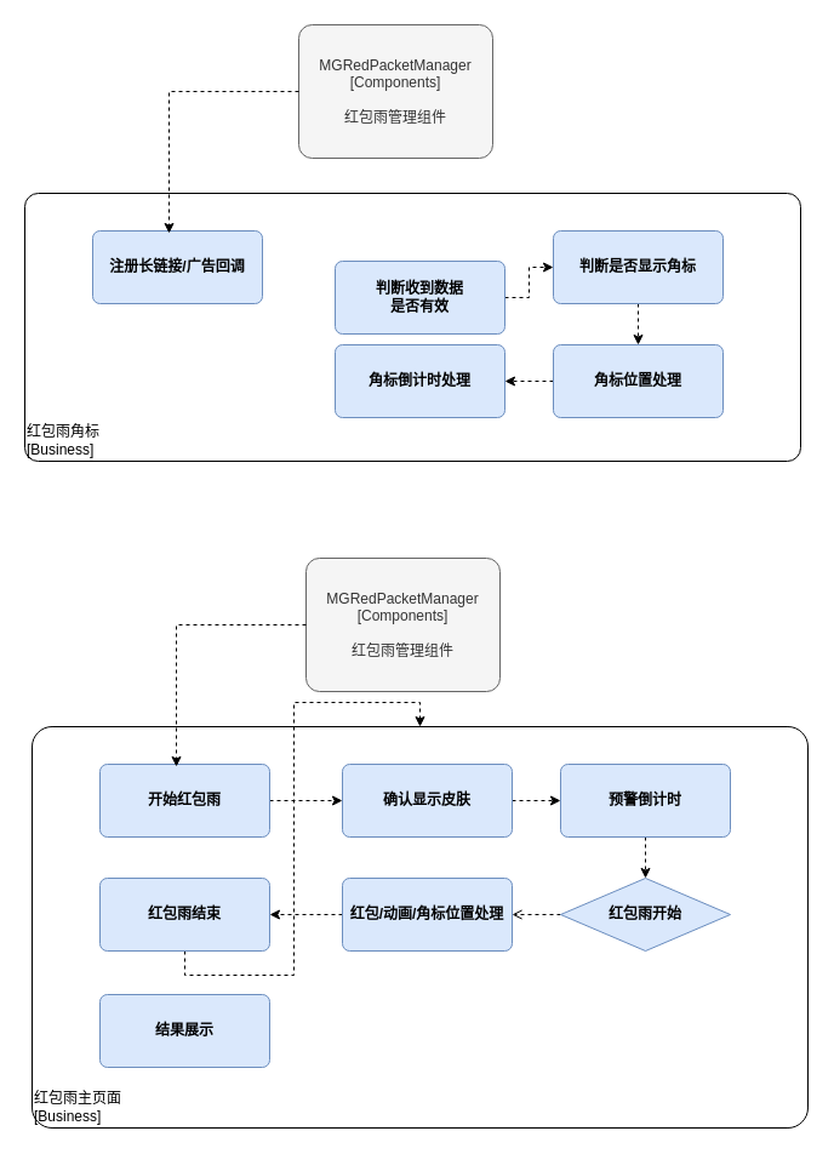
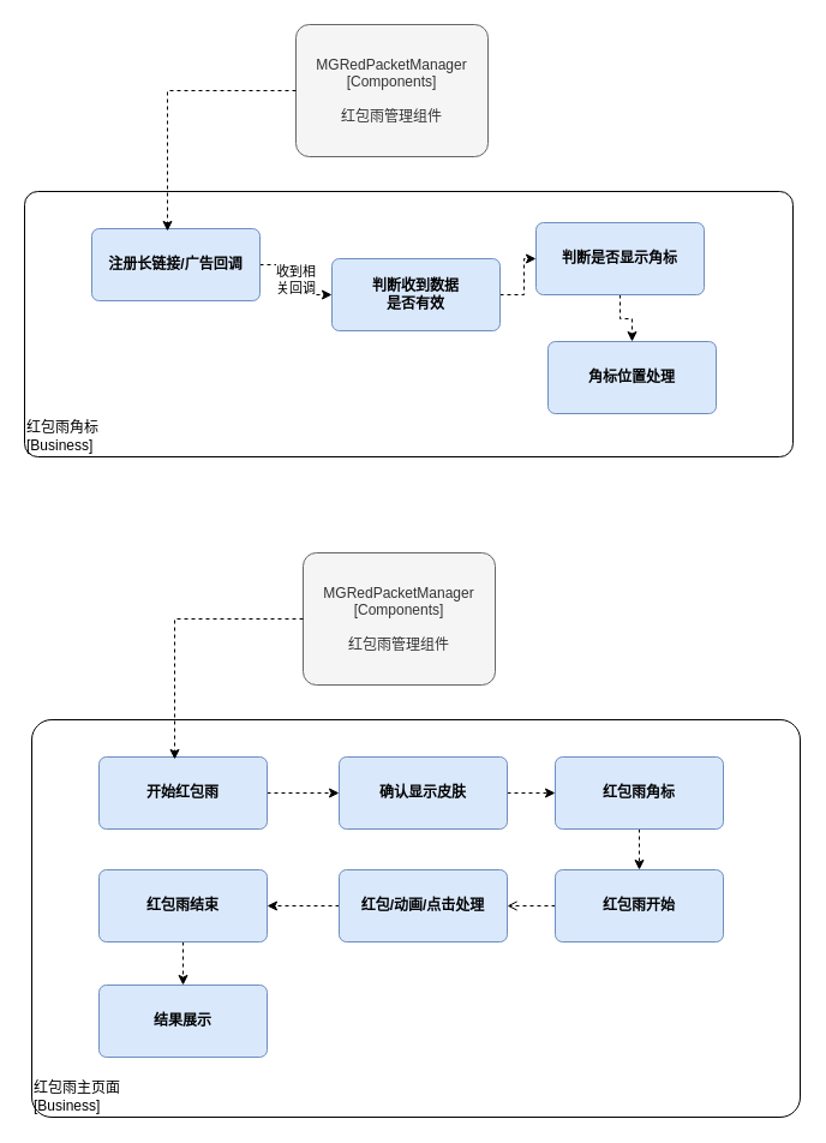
  <mxCell id="0" />
  <mxCell id="1" parent="0" />
  <mxCell id="2" value="MGRedPacketManager&lt;br&gt;&lt;div&gt;[Components&lt;span&gt;]&lt;/span&gt;&lt;/div&gt;&lt;br&gt;&lt;div&gt;红包雨管理组件&lt;/div&gt;" style="rounded=1;whiteSpace=wrap;html=1;labelBackgroundColor=none;fillColor=#f5f5f5;fontColor=#333333;align=center;arcSize=10;strokeColor=#666666;points=[[0.25,0,0],[0.5,0,0],[0.75,0,0],[1,0.25,0],[1,0.5,0],[1,0.75,0],[0.75,1,0],[0.5,1,0],[0.25,1,0],[0,0.75,0],[0,0.5,0],[0,0.25,0]];" vertex="1" parent="1"><mxGeometry x="246" y="20" width="160" height="110.0" as="geometry" /></mxCell>
  <mxCell id="3" value="&lt;div style=&quot;text-align: left&quot;&gt;红包雨角标&lt;/div&gt;&lt;div style=&quot;text-align: left&quot;&gt;[Business]&lt;/div&gt;" style="rounded=1;whiteSpace=wrap;html=1;labelBackgroundColor=none;fillColor=#ffffff;fontColor=#000000;align=left;arcSize=5;strokeColor=#000000;verticalAlign=bottom;points=[[0.25,0,0],[0.5,0,0],[0.75,0,0],[1,0.25,0],[1,0.5,0],[1,0.75,0],[0.75,1,0],[0.5,1,0],[0.25,1,0],[0,0.75,0],[0,0.5,0],[0,0.25,0]];glass=0;" vertex="1" parent="1"><mxGeometry x="20" y="159" width="640" height="221" as="geometry" /></mxCell>
+ <mxCell id="4" value="收到相&lt;br&gt;关回调" style="edgeStyle=orthogonalEdgeStyle;rounded=0;orthogonalLoop=1;jettySize=auto;html=1;exitX=1;exitY=0.5;exitDx=0;exitDy=0;exitPerimeter=0;entryX=0;entryY=0.5;entryDx=0;entryDy=0;entryPerimeter=0;dashed=1;strokeColor=#000000;strokeWidth=1;" edge="1" parent="1" source="5" target="8"><mxGeometry relative="1" as="geometry" /></mxCell>
  <mxCell id="5" value="&lt;b&gt;注册长链接/广告回调&lt;br&gt;&lt;/b&gt;" style="rounded=1;whiteSpace=wrap;html=1;labelBackgroundColor=none;fillColor=#dae8fc;fontColor=#000000;align=center;arcSize=10;strokeColor=#6c8ebf;points=[[0.25,0,0],[0.5,0,0],[0.75,0,0],[1,0.25,0],[1,0.5,0],[1,0.75,0],[0.75,1,0],[0.5,1,0],[0.25,1,0],[0,0.75,0],[0,0.5,0],[0,0.25,0]];glass=0;" vertex="1" parent="1"><mxGeometry x="76" y="190" width="140" height="60" as="geometry" /></mxCell>
  <mxCell id="6" value="&lt;div style=&quot;text-align: left&quot;&gt;&lt;div style=&quot;text-align: center&quot;&gt;&lt;br&gt;&lt;/div&gt;&lt;/div&gt;" style="edgeStyle=orthogonalEdgeStyle;rounded=0;html=1;jettySize=auto;orthogonalLoop=1;strokeColor=#000000;strokeWidth=1;fontColor=#000000;jumpStyle=none;dashed=1;exitX=0;exitY=0.5;exitDx=0;exitDy=0;exitPerimeter=0;entryX=0.45;entryY=0.033;entryDx=0;entryDy=0;entryPerimeter=0;" edge="1" parent="1" source="2" target="5"><mxGeometry width="200" relative="1" as="geometry"><mxPoint x="266" y="-532.5" as="sourcePoint" /><mxPoint x="126" y="-205" as="targetPoint" /></mxGeometry></mxCell>
  <mxCell id="7" style="edgeStyle=orthogonalEdgeStyle;rounded=0;orthogonalLoop=1;jettySize=auto;html=1;exitX=1;exitY=0.5;exitDx=0;exitDy=0;exitPerimeter=0;entryX=0;entryY=0.5;entryDx=0;entryDy=0;entryPerimeter=0;dashed=1;strokeColor=#000000;strokeWidth=1;" edge="1" parent="1" source="8" target="10"><mxGeometry relative="1" as="geometry" /></mxCell>
  <mxCell id="8" value="&lt;b&gt;判断收到数据&lt;br&gt;是否有效&lt;br&gt;&lt;/b&gt;" style="rounded=1;whiteSpace=wrap;html=1;labelBackgroundColor=none;fillColor=#dae8fc;fontColor=#000000;align=center;arcSize=10;strokeColor=#6c8ebf;points=[[0.25,0,0],[0.5,0,0],[0.75,0,0],[1,0.25,0],[1,0.5,0],[1,0.75,0],[0.75,1,0],[0.5,1,0],[0.25,1,0],[0,0.75,0],[0,0.5,0],[0,0.25,0]];glass=0;" vertex="1" parent="1"><mxGeometry x="276" y="215" width="140" height="60" as="geometry" /></mxCell>
  <mxCell id="9" style="edgeStyle=orthogonalEdgeStyle;rounded=0;orthogonalLoop=1;jettySize=auto;html=1;exitX=0.5;exitY=1;exitDx=0;exitDy=0;exitPerimeter=0;entryX=0.5;entryY=0;entryDx=0;entryDy=0;entryPerimeter=0;dashed=1;strokeColor=#000000;strokeWidth=1;" edge="1" parent="1" source="10" target="12"><mxGeometry relative="1" as="geometry" /></mxCell>
- <mxCell id="10" value="&lt;b&gt;判断是否显示角标&lt;br&gt;&lt;/b&gt;" style="rounded=1;whiteSpace=wrap;html=1;labelBackgroundColor=none;fillColor=#dae8fc;fontColor=#000000;align=center;arcSize=10;strokeColor=#6c8ebf;points=[[0.25,0,0],[0.5,0,0],[0.75,0,0],[1,0.25,0],[1,0.5,0],[1,0.75,0],[0.75,1,0],[0.5,1,0],[0.25,1,0],[0,0.75,0],[0,0.5,0],[0,0.25,0]];glass=0;" vertex="1" parent="1"><mxGeometry x="456" y="190" width="140" height="60" as="geometry" /></mxCell>
- <mxCell id="11" style="edgeStyle=orthogonalEdgeStyle;rounded=0;orthogonalLoop=1;jettySize=auto;html=1;exitX=0;exitY=0.5;exitDx=0;exitDy=0;exitPerimeter=0;dashed=1;strokeColor=#000000;strokeWidth=1;" edge="1" parent="1" source="12" target="13"><mxGeometry relative="1" as="geometry" /></mxCell>
+ <mxCell id="10" value="&lt;b&gt;判断是否显示角标&lt;br&gt;&lt;/b&gt;" style="rounded=1;whiteSpace=wrap;html=1;labelBackgroundColor=none;fillColor=#dae8fc;fontColor=#000000;align=center;arcSize=10;strokeColor=#6c8ebf;points=[[0.25,0,0],[0.5,0,0],[0.75,0,0],[1,0.25,0],[1,0.5,0],[1,0.75,0],[0.75,1,0],[0.5,1,0],[0.25,1,0],[0,0.75,0],[0,0.5,0],[0,0.25,0]];glass=0;" vertex="1" parent="1"><mxGeometry x="446" y="185" width="140" height="60" as="geometry" /></mxCell>
  <mxCell id="12" value="&lt;b&gt;角标位置处理&lt;br&gt;&lt;/b&gt;" style="rounded=1;whiteSpace=wrap;html=1;labelBackgroundColor=none;fillColor=#dae8fc;fontColor=#000000;align=center;arcSize=10;strokeColor=#6c8ebf;points=[[0.25,0,0],[0.5,0,0],[0.75,0,0],[1,0.25,0],[1,0.5,0],[1,0.75,0],[0.75,1,0],[0.5,1,0],[0.25,1,0],[0,0.75,0],[0,0.5,0],[0,0.25,0]];glass=0;" vertex="1" parent="1"><mxGeometry x="456" y="284" width="140" height="60" as="geometry" /></mxCell>
- <mxCell id="13" value="&lt;b&gt;角标倒计时处理&lt;br&gt;&lt;/b&gt;" style="rounded=1;whiteSpace=wrap;html=1;labelBackgroundColor=none;fillColor=#dae8fc;fontColor=#000000;align=center;arcSize=10;strokeColor=#6c8ebf;points=[[0.25,0,0],[0.5,0,0],[0.75,0,0],[1,0.25,0],[1,0.5,0],[1,0.75,0],[0.75,1,0],[0.5,1,0],[0.25,1,0],[0,0.75,0],[0,0.5,0],[0,0.25,0]];glass=0;" vertex="1" parent="1"><mxGeometry x="276" y="284" width="140" height="60" as="geometry" /></mxCell>
  <mxCell id="14" value="MGRedPacketManager&lt;br&gt;&lt;div&gt;[Components&lt;span&gt;]&lt;/span&gt;&lt;/div&gt;&lt;br&gt;&lt;div&gt;红包雨管理组件&lt;/div&gt;" style="rounded=1;whiteSpace=wrap;html=1;labelBackgroundColor=none;fillColor=#f5f5f5;fontColor=#333333;align=center;arcSize=10;strokeColor=#666666;points=[[0.25,0,0],[0.5,0,0],[0.75,0,0],[1,0.25,0],[1,0.5,0],[1,0.75,0],[0.75,1,0],[0.5,1,0],[0.25,1,0],[0,0.75,0],[0,0.5,0],[0,0.25,0]];" vertex="1" parent="1"><mxGeometry x="252" y="460" width="160" height="110.0" as="geometry" /></mxCell>
  <mxCell id="15" value="&lt;div style=&quot;text-align: left&quot;&gt;红包雨主页面&lt;/div&gt;&lt;div style=&quot;text-align: left&quot;&gt;[Business]&lt;/div&gt;" style="rounded=1;whiteSpace=wrap;html=1;labelBackgroundColor=none;fillColor=#ffffff;fontColor=#000000;align=left;arcSize=5;strokeColor=#000000;verticalAlign=bottom;points=[[0.25,0,0],[0.5,0,0],[0.75,0,0],[1,0.25,0],[1,0.5,0],[1,0.75,0],[0.75,1,0],[0.5,1,0],[0.25,1,0],[0,0.75,0],[0,0.5,0],[0,0.25,0]];glass=0;" vertex="1" parent="1"><mxGeometry x="26" y="599" width="640" height="331" as="geometry" /></mxCell>
  <mxCell id="16" value="" style="edgeStyle=orthogonalEdgeStyle;rounded=0;orthogonalLoop=1;jettySize=auto;html=1;exitX=1;exitY=0.5;exitDx=0;exitDy=0;exitPerimeter=0;entryX=0;entryY=0.5;entryDx=0;entryDy=0;entryPerimeter=0;dashed=1;strokeColor=#000000;strokeWidth=1;" edge="1" parent="1" source="17" target="20"><mxGeometry relative="1" as="geometry" /></mxCell>
  <mxCell id="17" value="&lt;b&gt;开始红包雨&lt;br&gt;&lt;/b&gt;" style="rounded=1;whiteSpace=wrap;html=1;labelBackgroundColor=none;fillColor=#dae8fc;fontColor=#000000;align=center;arcSize=10;strokeColor=#6c8ebf;points=[[0.25,0,0],[0.5,0,0],[0.75,0,0],[1,0.25,0],[1,0.5,0],[1,0.75,0],[0.75,1,0],[0.5,1,0],[0.25,1,0],[0,0.75,0],[0,0.5,0],[0,0.25,0]];glass=0;" vertex="1" parent="1"><mxGeometry x="82" y="630" width="140" height="60" as="geometry" /></mxCell>
  <mxCell id="18" value="&lt;div style=&quot;text-align: left&quot;&gt;&lt;div style=&quot;text-align: center&quot;&gt;&lt;br&gt;&lt;/div&gt;&lt;/div&gt;" style="edgeStyle=orthogonalEdgeStyle;rounded=0;html=1;jettySize=auto;orthogonalLoop=1;strokeColor=#000000;strokeWidth=1;fontColor=#000000;jumpStyle=none;dashed=1;exitX=0;exitY=0.5;exitDx=0;exitDy=0;exitPerimeter=0;entryX=0.45;entryY=0.033;entryDx=0;entryDy=0;entryPerimeter=0;" edge="1" parent="1" source="14" target="17"><mxGeometry width="200" relative="1" as="geometry"><mxPoint x="272" y="-92.5" as="sourcePoint" /><mxPoint x="132" y="235" as="targetPoint" /></mxGeometry></mxCell>
  <mxCell id="19" style="edgeStyle=orthogonalEdgeStyle;rounded=0;orthogonalLoop=1;jettySize=auto;html=1;exitX=1;exitY=0.5;exitDx=0;exitDy=0;exitPerimeter=0;entryX=0;entryY=0.5;entryDx=0;entryDy=0;entryPerimeter=0;dashed=1;strokeColor=#000000;strokeWidth=1;" edge="1" parent="1" source="20" target="22"><mxGeometry relative="1" as="geometry" /></mxCell>
  <mxCell id="20" value="&lt;b&gt;确认显示皮肤&lt;br&gt;&lt;/b&gt;" style="rounded=1;whiteSpace=wrap;html=1;labelBackgroundColor=none;fillColor=#dae8fc;fontColor=#000000;align=center;arcSize=10;strokeColor=#6c8ebf;points=[[0.25,0,0],[0.5,0,0],[0.75,0,0],[1,0.25,0],[1,0.5,0],[1,0.75,0],[0.75,1,0],[0.5,1,0],[0.25,1,0],[0,0.75,0],[0,0.5,0],[0,0.25,0]];glass=0;" vertex="1" parent="1"><mxGeometry x="282" y="630" width="140" height="60" as="geometry" /></mxCell>
  <mxCell id="21" style="edgeStyle=orthogonalEdgeStyle;rounded=0;orthogonalLoop=1;jettySize=auto;html=1;exitX=0.5;exitY=1;exitDx=0;exitDy=0;exitPerimeter=0;entryX=0.5;entryY=0;entryDx=0;entryDy=0;entryPerimeter=0;dashed=1;strokeColor=#000000;strokeWidth=1;" edge="1" parent="1" source="22" target="24"><mxGeometry relative="1" as="geometry" /></mxCell>
- <mxCell id="22" value="&lt;b&gt;预警倒计时&lt;br&gt;&lt;/b&gt;" style="rounded=1;whiteSpace=wrap;html=1;labelBackgroundColor=none;fillColor=#dae8fc;fontColor=#000000;align=center;arcSize=10;strokeColor=#6c8ebf;points=[[0.25,0,0],[0.5,0,0],[0.75,0,0],[1,0.25,0],[1,0.5,0],[1,0.75,0],[0.75,1,0],[0.5,1,0],[0.25,1,0],[0,0.75,0],[0,0.5,0],[0,0.25,0]];glass=0;" vertex="1" parent="1"><mxGeometry x="462" y="630" width="140" height="60" as="geometry" /></mxCell>
+ <mxCell id="22" value="&lt;b&gt;红包雨角标&lt;br&gt;&lt;/b&gt;" style="rounded=1;whiteSpace=wrap;html=1;labelBackgroundColor=none;fillColor=#dae8fc;fontColor=#000000;align=center;arcSize=10;strokeColor=#6c8ebf;points=[[0.25,0,0],[0.5,0,0],[0.75,0,0],[1,0.25,0],[1,0.5,0],[1,0.75,0],[0.75,1,0],[0.5,1,0],[0.25,1,0],[0,0.75,0],[0,0.5,0],[0,0.25,0]];glass=0;" vertex="1" parent="1"><mxGeometry x="462" y="630" width="140" height="60" as="geometry" /></mxCell>
  <mxCell id="23" style="edgeStyle=orthogonalEdgeStyle;rounded=0;orthogonalLoop=1;jettySize=auto;html=1;exitX=0;exitY=0.5;exitDx=0;exitDy=0;exitPerimeter=0;dashed=1;strokeColor=#000000;strokeWidth=1;endArrow=open;" edge="1" parent="1" source="24" target="26"><mxGeometry relative="1" as="geometry" /></mxCell>
- <mxCell id="24" value="&lt;b&gt;红包雨开始&lt;br&gt;&lt;/b&gt;" style="rhombus;whiteSpace=wrap;html=1;labelBackgroundColor=none;fillColor=#dae8fc;fontColor=#000000;align=center;arcSize=10;strokeColor=#6c8ebf;points=[[0.25,0,0],[0.5,0,0],[0.75,0,0],[1,0.25,0],[1,0.5,0],[1,0.75,0],[0.75,1,0],[0.5,1,0],[0.25,1,0],[0,0.75,0],[0,0.5,0],[0,0.25,0]];glass=0;" vertex="1" parent="1"><mxGeometry x="462" y="724" width="140" height="60" as="geometry" /></mxCell>
+ <mxCell id="24" value="&lt;b&gt;红包雨开始&lt;br&gt;&lt;/b&gt;" style="rounded=1;whiteSpace=wrap;html=1;labelBackgroundColor=none;fillColor=#dae8fc;fontColor=#000000;align=center;arcSize=10;strokeColor=#6c8ebf;points=[[0.25,0,0],[0.5,0,0],[0.75,0,0],[1,0.25,0],[1,0.5,0],[1,0.75,0],[0.75,1,0],[0.5,1,0],[0.25,1,0],[0,0.75,0],[0,0.5,0],[0,0.25,0]];glass=0;" vertex="1" parent="1"><mxGeometry x="462" y="724" width="140" height="60" as="geometry" /></mxCell>
  <mxCell id="25" style="edgeStyle=orthogonalEdgeStyle;rounded=0;orthogonalLoop=1;jettySize=auto;html=1;exitX=0;exitY=0.5;exitDx=0;exitDy=0;exitPerimeter=0;entryX=1;entryY=0.5;entryDx=0;entryDy=0;entryPerimeter=0;dashed=1;strokeColor=#000000;strokeWidth=1;" edge="1" parent="1" source="26" target="28"><mxGeometry relative="1" as="geometry" /></mxCell>
- <mxCell id="26" value="&lt;b&gt;红包/动画/角标位置处理&lt;br&gt;&lt;/b&gt;" style="rounded=1;whiteSpace=wrap;html=1;labelBackgroundColor=none;fillColor=#dae8fc;fontColor=#000000;align=center;arcSize=10;strokeColor=#6c8ebf;points=[[0.25,0,0],[0.5,0,0],[0.75,0,0],[1,0.25,0],[1,0.5,0],[1,0.75,0],[0.75,1,0],[0.5,1,0],[0.25,1,0],[0,0.75,0],[0,0.5,0],[0,0.25,0]];glass=0;" vertex="1" parent="1"><mxGeometry x="282" y="724" width="140" height="60" as="geometry" /></mxCell>
- <mxCell id="27" style="edgeStyle=orthogonalEdgeStyle;rounded=0;orthogonalLoop=1;jettySize=auto;html=1;exitX=0.5;exitY=1;exitDx=0;exitDy=0;exitPerimeter=0;dashed=1;strokeColor=#000000;strokeWidth=1;" edge="1" parent="1" source="28" target="15"><mxGeometry relative="1" as="geometry" /></mxCell>
+ <mxCell id="26" value="&lt;b&gt;红包/动画/点击处理&lt;br&gt;&lt;/b&gt;" style="rounded=1;whiteSpace=wrap;html=1;labelBackgroundColor=none;fillColor=#dae8fc;fontColor=#000000;align=center;arcSize=10;strokeColor=#6c8ebf;points=[[0.25,0,0],[0.5,0,0],[0.75,0,0],[1,0.25,0],[1,0.5,0],[1,0.75,0],[0.75,1,0],[0.5,1,0],[0.25,1,0],[0,0.75,0],[0,0.5,0],[0,0.25,0]];glass=0;" vertex="1" parent="1"><mxGeometry x="282" y="724" width="140" height="60" as="geometry" /></mxCell>
+ <mxCell id="27" style="edgeStyle=orthogonalEdgeStyle;rounded=0;orthogonalLoop=1;jettySize=auto;html=1;exitX=0.5;exitY=1;exitDx=0;exitDy=0;exitPerimeter=0;entryX=0.5;entryY=0;entryDx=0;entryDy=0;entryPerimeter=0;dashed=1;strokeColor=#000000;strokeWidth=1;" edge="1" parent="1" source="28" target="29"><mxGeometry relative="1" as="geometry" /></mxCell>
  <mxCell id="28" value="&lt;b&gt;红包雨结束&lt;br&gt;&lt;/b&gt;" style="rounded=1;whiteSpace=wrap;html=1;labelBackgroundColor=none;fillColor=#dae8fc;fontColor=#000000;align=center;arcSize=10;strokeColor=#6c8ebf;points=[[0.25,0,0],[0.5,0,0],[0.75,0,0],[1,0.25,0],[1,0.5,0],[1,0.75,0],[0.75,1,0],[0.5,1,0],[0.25,1,0],[0,0.75,0],[0,0.5,0],[0,0.25,0]];glass=0;" vertex="1" parent="1"><mxGeometry x="82" y="724" width="140" height="60" as="geometry" /></mxCell>
  <mxCell id="29" value="&lt;b&gt;结果展示&lt;br&gt;&lt;/b&gt;" style="rounded=1;whiteSpace=wrap;html=1;labelBackgroundColor=none;fillColor=#dae8fc;fontColor=#000000;align=center;arcSize=10;strokeColor=#6c8ebf;points=[[0.25,0,0],[0.5,0,0],[0.75,0,0],[1,0.25,0],[1,0.5,0],[1,0.75,0],[0.75,1,0],[0.5,1,0],[0.25,1,0],[0,0.75,0],[0,0.5,0],[0,0.25,0]];glass=0;" vertex="1" parent="1"><mxGeometry x="82" y="820" width="140" height="60" as="geometry" /></mxCell>
